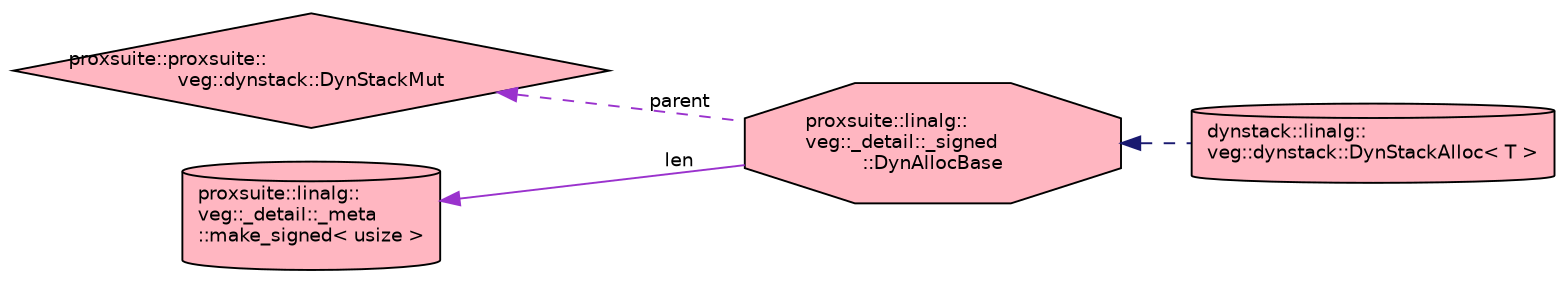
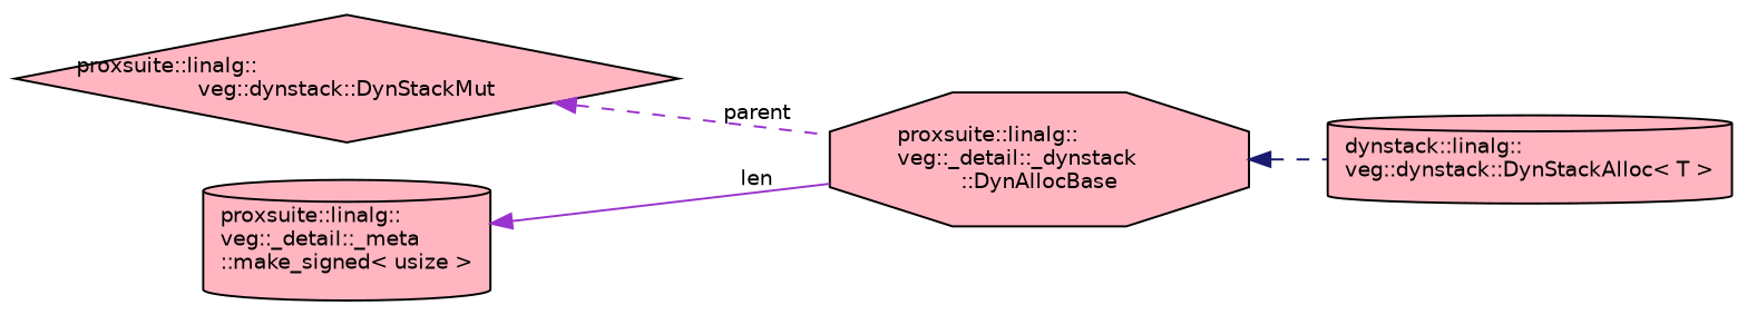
  digraph {
    rankdir=LR
    node [color=black fillcolor=lightpink fontname=Helvetica fontsize=10 shape=cylinder style=filled]
    edge [color=darkorchid3 dir=back fontname=Helvetica fontsize=10 labelfontname=Helvetica labelfontsize=10 style=dashed]
    n1 [fontcolor=black height=0.2 label="dynstack::linalg::\lveg::dynstack::DynStackAlloc\< T \>" width=0.4]
-   n2 [height=0.2 label="proxsuite::linalg::\lveg::_detail::_signed\l::DynAllocBase" shape=octagon width=0.4]
-   n3 [height=0.2 label="proxsuite::proxsuite::\lveg::dynstack::DynStackMut" shape=diamond width=0.4]
+   n2 [height=0.2 label="proxsuite::linalg::\lveg::_detail::_dynstack\l::DynAllocBase" shape=octagon width=0.4]
+   n3 [height=0.2 label="proxsuite::linalg::\lveg::dynstack::DynStackMut" shape=diamond width=0.4]
    n4 [height=0.2 label="proxsuite::linalg::\lveg::_detail::_meta\l::make_signed\< usize \>" width=0.4]
    n2 -> n1 [color=midnightblue]
    n3 -> n2 [label=" parent"]
    n4 -> n2 [label=" len" style=solid]
  }
